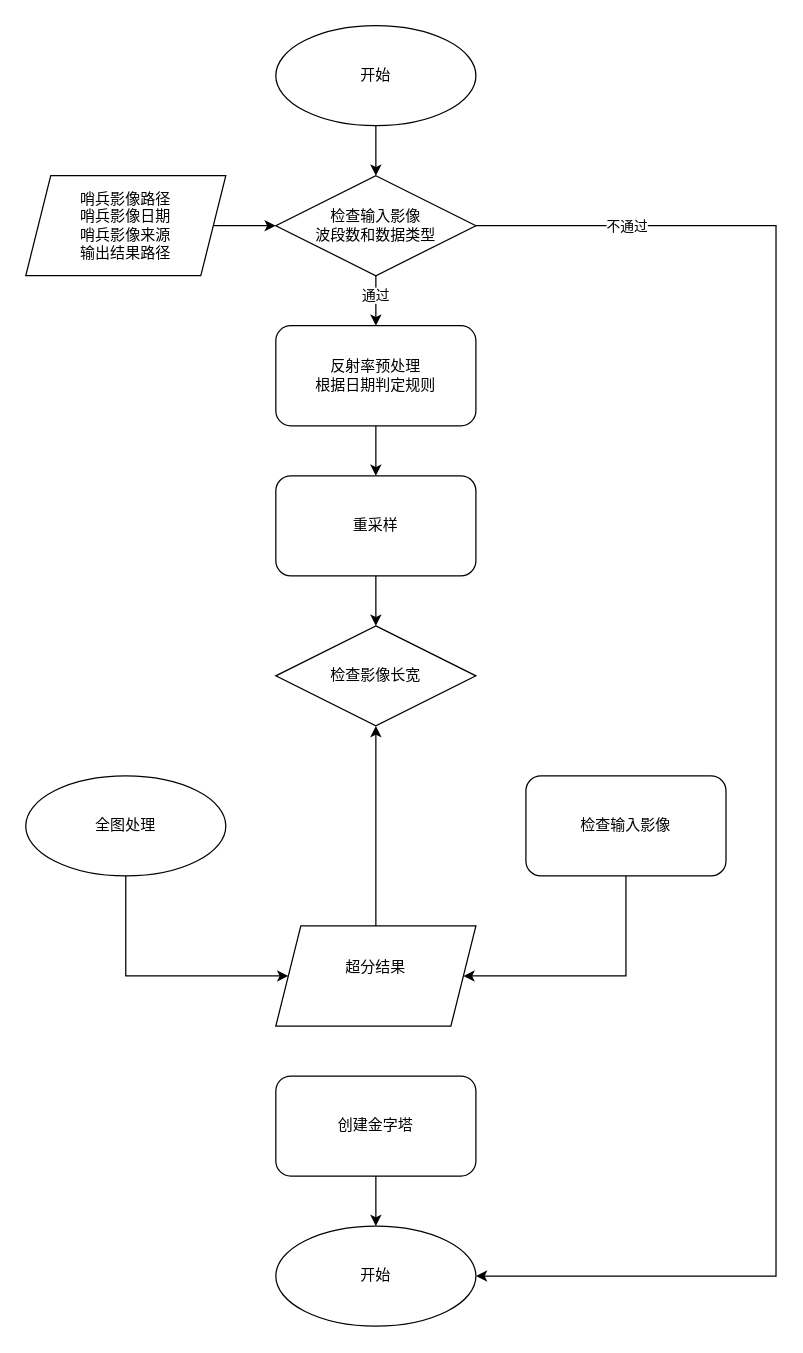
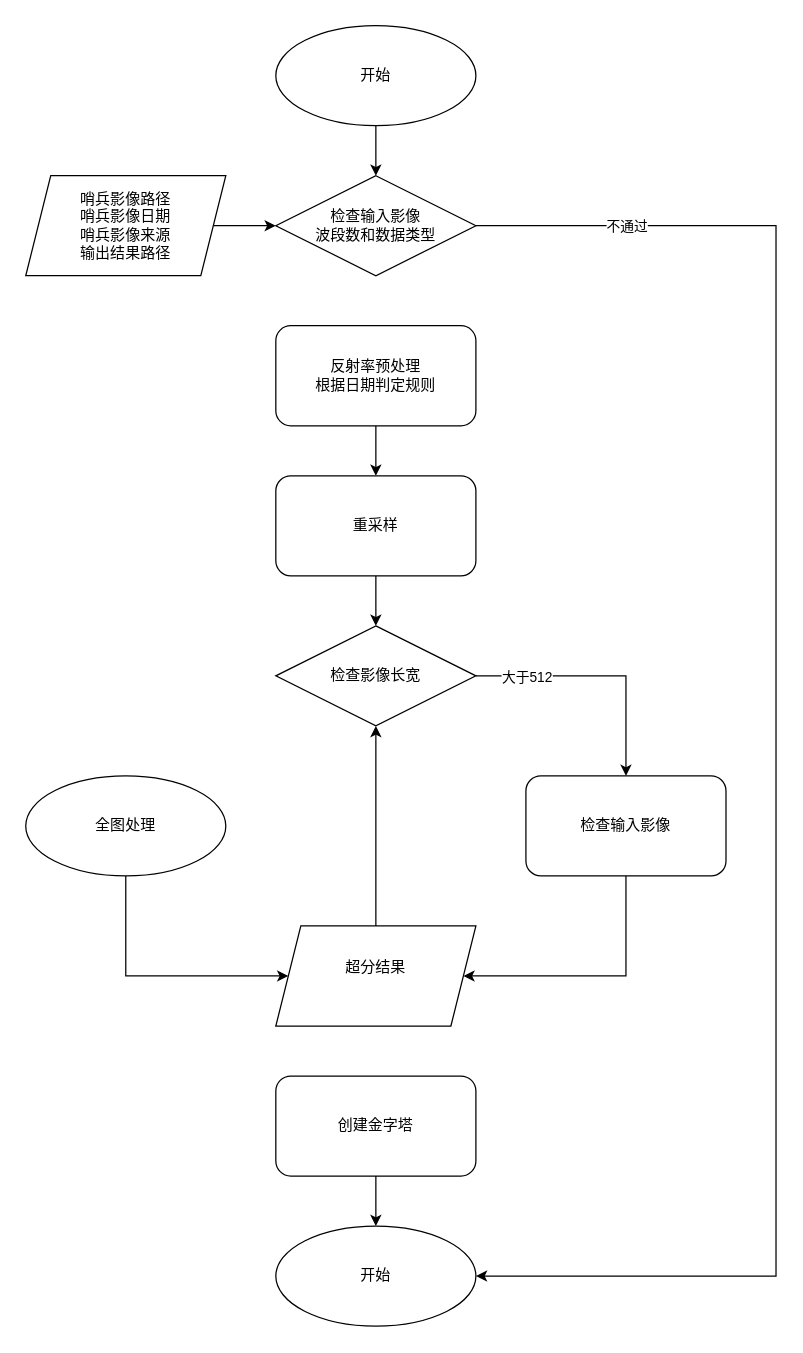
  <mxCell id="0" />
  <mxCell id="1" parent="0" />
  <mxCell id="2" style="edgeStyle=orthogonalEdgeStyle;rounded=0;orthogonalLoop=1;jettySize=auto;html=1;entryX=0.5;entryY=0;entryDx=0;entryDy=0;" edge="1" parent="1" source="3" target="8"><mxGeometry relative="1" as="geometry" /></mxCell>
  <mxCell id="3" value="开始" style="ellipse;whiteSpace=wrap;html=1;" vertex="1" parent="1"><mxGeometry x="220" y="20" width="160" height="80" as="geometry" /></mxCell>
- <mxCell id="4" style="edgeStyle=orthogonalEdgeStyle;rounded=0;orthogonalLoop=1;jettySize=auto;html=1;entryX=0.5;entryY=0;entryDx=0;entryDy=0;" edge="1" parent="1" source="8" target="17"><mxGeometry relative="1" as="geometry" /></mxCell>
- <mxCell id="5" value="通过" style="edgeLabel;html=1;align=center;verticalAlign=middle;resizable=0;points=[];" vertex="1" connectable="0" parent="4"><mxGeometry x="-0.25" y="-1" relative="1" as="geometry"><mxPoint as="offset" /></mxGeometry></mxCell>
  <mxCell id="6" style="edgeStyle=orthogonalEdgeStyle;rounded=0;orthogonalLoop=1;jettySize=auto;html=1;entryX=1;entryY=0.5;entryDx=0;entryDy=0;" edge="1" parent="1" source="8" target="26"><mxGeometry relative="1" as="geometry"><Array as="points"><mxPoint x="620" y="180" /><mxPoint x="620" y="1020" /></Array></mxGeometry></mxCell>
  <mxCell id="7" value="不通过" style="edgeLabel;html=1;align=center;verticalAlign=middle;resizable=0;points=[];" vertex="1" connectable="0" parent="6"><mxGeometry x="-0.845" relative="1" as="geometry"><mxPoint x="18" as="offset" /></mxGeometry></mxCell>
  <mxCell id="8" value="检查输入影像&lt;div&gt;波段数和数据类型&lt;/div&gt;" style="rhombus;whiteSpace=wrap;html=1;" vertex="1" parent="1"><mxGeometry x="220" y="140" width="160" height="80" as="geometry" /></mxCell>
+ <mxCell id="9" style="edgeStyle=orthogonalEdgeStyle;rounded=0;orthogonalLoop=1;jettySize=auto;html=1;" edge="1" parent="1" source="11" target="15"><mxGeometry relative="1" as="geometry" /></mxCell>
+ <mxCell id="10" value="大于512" style="edgeLabel;html=1;align=center;verticalAlign=middle;resizable=0;points=[];" vertex="1" connectable="0" parent="9"><mxGeometry x="0.222" y="-1" relative="1" as="geometry"><mxPoint x="-79" y="-2" as="offset" /></mxGeometry></mxCell>
  <mxCell id="11" value="检查影像长宽" style="rhombus;whiteSpace=wrap;html=1;" vertex="1" parent="1"><mxGeometry x="220" y="500" width="160" height="80" as="geometry" /></mxCell>
  <mxCell id="12" style="edgeStyle=orthogonalEdgeStyle;rounded=0;orthogonalLoop=1;jettySize=auto;html=1;entryX=0;entryY=0.5;entryDx=0;entryDy=0;exitX=0.5;exitY=1;exitDx=0;exitDy=0;" edge="1" parent="1" source="13" target="23"><mxGeometry relative="1" as="geometry"><Array as="points"><mxPoint x="100" y="780" /></Array></mxGeometry></mxCell>
  <mxCell id="13" value="全图处理" style="ellipse;whiteSpace=wrap;html=1;" vertex="1" parent="1"><mxGeometry x="20" y="620" width="160" height="80" as="geometry" /></mxCell>
  <mxCell id="14" style="edgeStyle=orthogonalEdgeStyle;rounded=0;orthogonalLoop=1;jettySize=auto;html=1;entryX=1;entryY=0.5;entryDx=0;entryDy=0;exitX=0.5;exitY=1;exitDx=0;exitDy=0;" edge="1" parent="1" source="15" target="23"><mxGeometry relative="1" as="geometry"><Array as="points"><mxPoint x="500" y="780" /></Array></mxGeometry></mxCell>
  <mxCell id="15" value="检查输入影像" style="rounded=1;whiteSpace=wrap;html=1;" vertex="1" parent="1"><mxGeometry x="420" y="620" width="160" height="80" as="geometry" /></mxCell>
  <mxCell id="16" style="edgeStyle=orthogonalEdgeStyle;rounded=0;orthogonalLoop=1;jettySize=auto;html=1;entryX=0.5;entryY=0;entryDx=0;entryDy=0;" edge="1" parent="1" source="17" target="19"><mxGeometry relative="1" as="geometry" /></mxCell>
  <mxCell id="17" value="反射率预处理&lt;div&gt;根据日期判定规则&lt;/div&gt;" style="rounded=1;whiteSpace=wrap;html=1;" vertex="1" parent="1"><mxGeometry x="220" y="260" width="160" height="80" as="geometry" /></mxCell>
  <mxCell id="18" style="edgeStyle=orthogonalEdgeStyle;rounded=0;orthogonalLoop=1;jettySize=auto;html=1;entryX=0.5;entryY=0;entryDx=0;entryDy=0;" edge="1" parent="1" source="19" target="11"><mxGeometry relative="1" as="geometry" /></mxCell>
  <mxCell id="19" value="重采样" style="rounded=1;whiteSpace=wrap;html=1;" vertex="1" parent="1"><mxGeometry x="220" y="380" width="160" height="80" as="geometry" /></mxCell>
  <mxCell id="20" style="edgeStyle=orthogonalEdgeStyle;rounded=0;orthogonalLoop=1;jettySize=auto;html=1;entryX=0;entryY=0.5;entryDx=0;entryDy=0;" edge="1" parent="1" source="21" target="8"><mxGeometry relative="1" as="geometry" /></mxCell>
  <mxCell id="21" value="&lt;div style=&quot;text-align: left;&quot;&gt;&lt;br&gt;&lt;/div&gt;&lt;div style=&quot;text-align: left;&quot;&gt;&lt;span style=&quot;background-color: initial;&quot;&gt;哨兵影像路径&lt;/span&gt;&lt;/div&gt;&lt;div style=&quot;text-align: left;&quot;&gt;&lt;span style=&quot;background-color: initial;&quot;&gt;哨兵影像日期&lt;/span&gt;&lt;/div&gt;&lt;div style=&quot;text-align: left;&quot;&gt;&lt;span style=&quot;background-color: initial;&quot;&gt;哨兵影像来源&lt;/span&gt;&lt;/div&gt;&lt;div style=&quot;text-align: left;&quot;&gt;&lt;span style=&quot;background-color: initial;&quot;&gt;输出结果路径&lt;/span&gt;&lt;/div&gt;&lt;div&gt;&lt;br&gt;&lt;/div&gt;" style="shape=parallelogram;perimeter=parallelogramPerimeter;whiteSpace=wrap;html=1;fixedSize=1;" vertex="1" parent="1"><mxGeometry x="20" y="140" width="160" height="80" as="geometry" /></mxCell>
  <mxCell id="22" style="edgeStyle=orthogonalEdgeStyle;rounded=0;orthogonalLoop=1;jettySize=auto;html=1;" edge="1" parent="1" source="23" target="11"><mxGeometry relative="1" as="geometry" /></mxCell>
  <mxCell id="23" value="&lt;div style=&quot;text-align: left;&quot;&gt;超分结果&lt;/div&gt;&lt;div&gt;&lt;br&gt;&lt;/div&gt;" style="shape=parallelogram;perimeter=parallelogramPerimeter;whiteSpace=wrap;html=1;fixedSize=1;" vertex="1" parent="1"><mxGeometry x="220" y="740" width="160" height="80" as="geometry" /></mxCell>
  <mxCell id="24" style="edgeStyle=orthogonalEdgeStyle;rounded=0;orthogonalLoop=1;jettySize=auto;html=1;" edge="1" parent="1" source="25" target="26"><mxGeometry relative="1" as="geometry" /></mxCell>
  <mxCell id="25" value="创建金字塔" style="rounded=1;whiteSpace=wrap;html=1;" vertex="1" parent="1"><mxGeometry x="220" y="860" width="160" height="80" as="geometry" /></mxCell>
  <mxCell id="26" value="开始" style="ellipse;whiteSpace=wrap;html=1;" vertex="1" parent="1"><mxGeometry x="220" y="980" width="160" height="80" as="geometry" /></mxCell>
